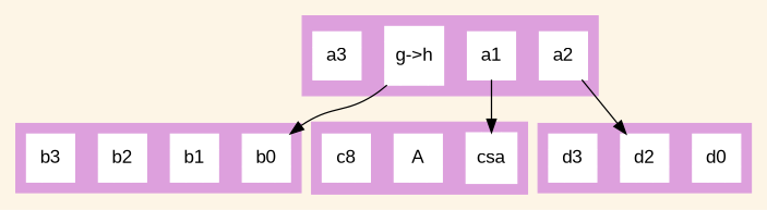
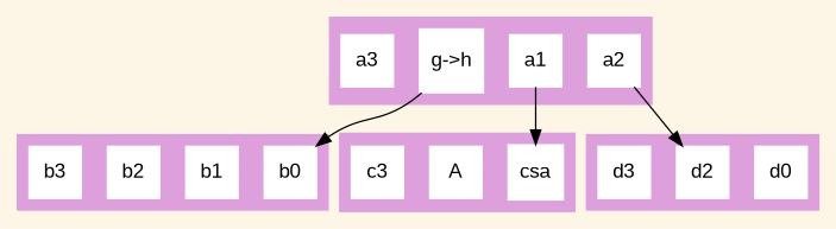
  digraph {
    bgcolor=oldlace
    fontname="Liberation Sans"
    node [color=white fontname="Liberation Sans" shape=Msquare style=filled]
    edge [fontname="Liberation Sans"]
    n1 [label="g->h"]
    a1
    a2
    a3
    b0
    b1
    b2
    b3
    n9 [label=csa]
    n10 [label=A]
-   c3 [label=c8]
+   c3
    d0
    d2
    d3
    subgraph cluster_1 {
      color=plum
      style=filled
      n1
      a1
      a2
      a3
    }
    subgraph cluster_2 {
      color=plum
      style=filled
      b0
      b1
      b2
      b3
    }
    subgraph cluster_3 {
      color=plum
      style=filled
      n9
      n10
      c3
    }
    subgraph cluster_4 {
      color=plum
      style=filled
      d0
      d2
      d3
    }
    n1 -> b0
    a1 -> n9
    a2 -> d2
  }
